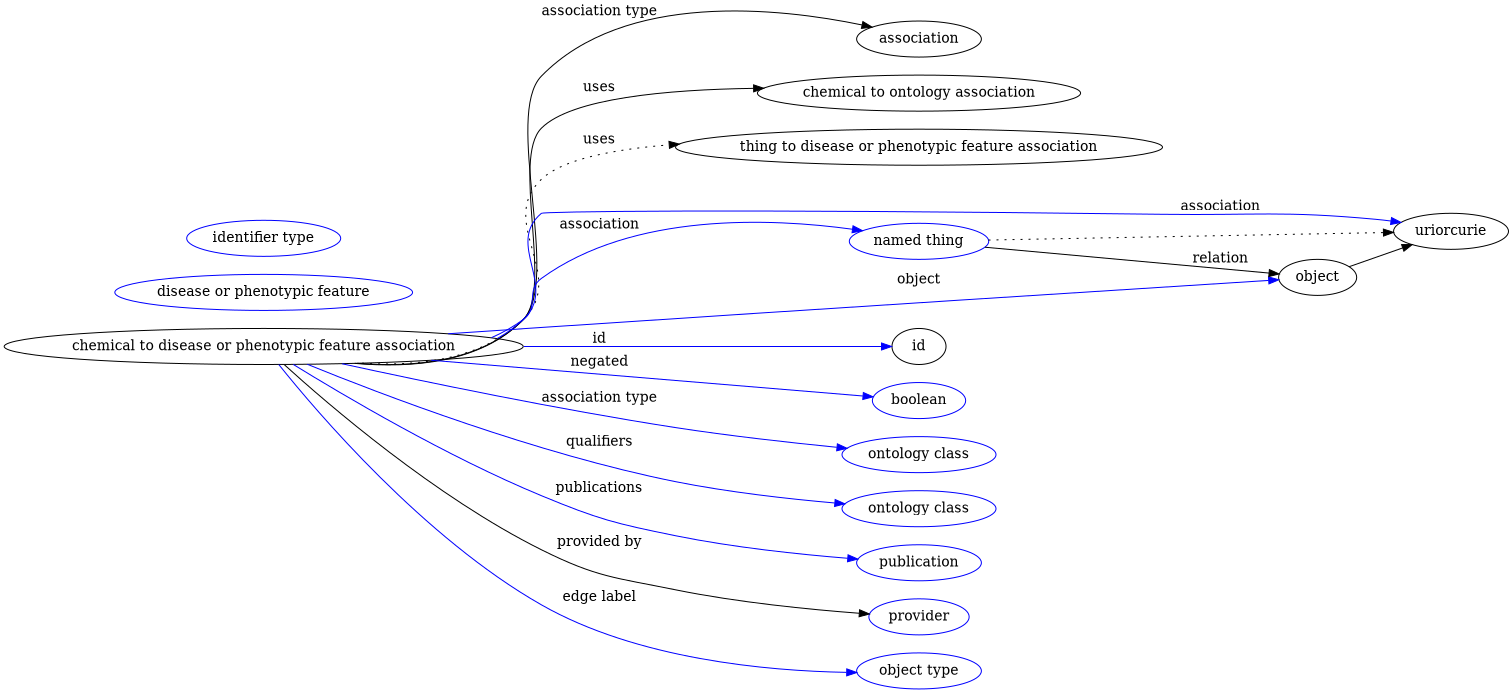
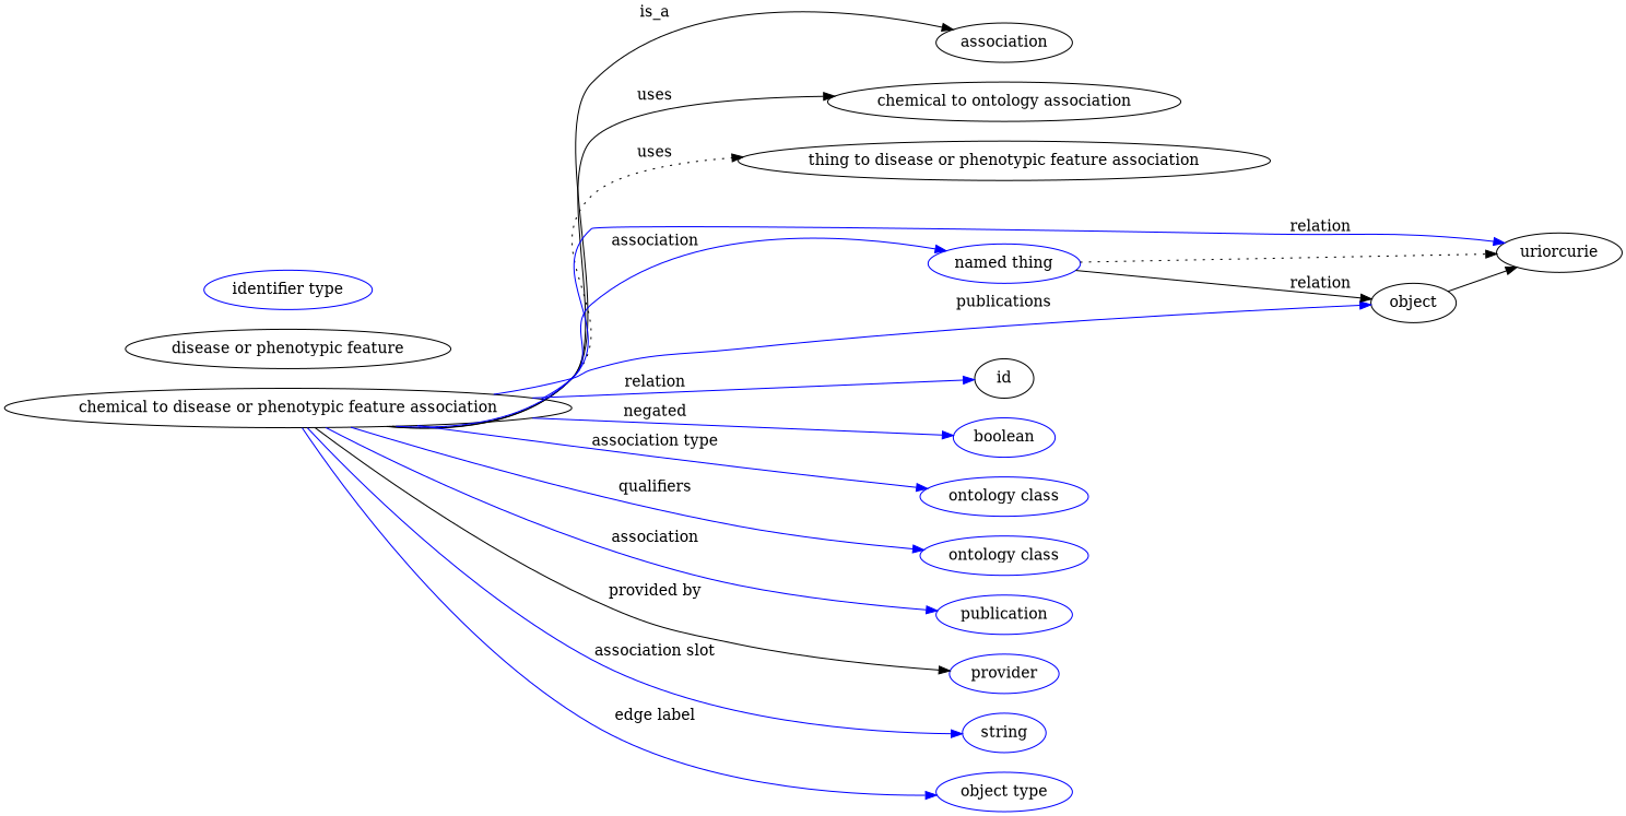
  digraph {
    rankdir=LR
    node [color=blue]
    edge [style=solid color=blue]
    n1 [height=0.5 label="chemical to disease or phenotypic feature association" width=5.5056 color=""]
    association [height=0.5 width=1.3723 color=""]
    n3 [height=0.5 label="chemical to ontology association" width=3.1391 color=""]
    "thing to disease or phenotypic feature association" [height=0.5 width=5.1241 color=""]
    n5 [height=0.5 label="named thing" width=1.5019]
    n6 [color=black height=0.5 label=uriorcurie width=1.2492]
    object [height=0.5 width=0.88096 color=""]
    id [height=0.5 width=0.75 color=""]
    n9 [height=0.5 label=boolean width=1.0584]
    n10 [height=0.5 label="ontology class" width=1.6931]
    n11 [height=0.5 label="ontology class" width=1.6931]
    n12 [height=0.5 label=publication width=1.3859]
    n13 [height=0.5 label=provider width=1.1129]
+   n14 [height=0.5 label=string width=0.8403]
    n15 [height=0.5 label="object type" width=1.2425]
-   n16 [height=0.5 label="disease or phenotypic feature" width=3.1523]
+   n16 [color=black height=0.5 label="disease or phenotypic feature" width=3.1523]
    n17 [height=0.5 label="identifier type" width=1.652]
-   n1 -> association [label="association type" style="" color=""]
+   n1 -> association [label=is_a style="" color=""]
    n1 -> n3 [label=uses style="" color=""]
    n1 -> "thing to disease or phenotypic feature association" [label=uses style=dotted color=""]
    n1 -> n5 [label=association]
-   n1 -> n6 [label=association]
-   n1 -> object [label=object]
-   n1 -> id [label=id]
+   n1 -> n6 [label=relation]
+   n1 -> object [label=publications]
+   n1 -> id [label=relation]
    n1 -> n9 [label=negated]
    n1 -> n10 [label="association type"]
    n1 -> n11 [label=qualifiers]
-   n1 -> n12 [label=publications]
+   n1 -> n12 [label=association]
    n1 -> n13 [color=black label="provided by"]
+   n1 -> n14 [label="association slot"]
    n1 -> n15 [label="edge label"]
    n5 -> n6 [style=dotted color=""]
    n5 -> object [label=relation style="" color=""]
    object -> n6 [color=""]
  }
